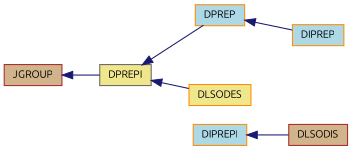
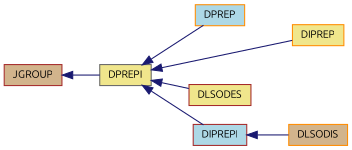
  digraph {
    fontname=Ubuntu
    rankdir=LR
    node [color=darkorange fillcolor=khaki fontname=Ubuntu fontsize=10 shape=record style=filled]
    edge [color=midnightblue dir=back fontname=Ubuntu fontsize=10 labelfontname=Helvetica labelfontsize=10 style=solid]
    n1 [color=brown fillcolor=tan fontcolor=black height=0.2 label=JGROUP width=0.4]
    n2 [color=gray40 height=0.2 label=DPREPI width=0.4]
    n3 [fillcolor=lightblue height=0.2 label=DPREP width=0.4]
-   n4 [fillcolor=lightblue height=0.2 label=DIPREP width=0.4]
-   n5 [height=0.2 label=DLSODES width=0.4]
-   n6 [fillcolor=lightblue height=0.2 label=DIPREPI width=0.4]
-   n7 [color=brown fillcolor=tan height=0.2 label=DLSODIS width=0.4]
+   n4 [height=0.2 label=DIPREP width=0.4]
+   n5 [color=brown height=0.2 label=DLSODES width=0.4]
+   n6 [color=brown fillcolor=lightblue height=0.2 label=DIPREPI width=0.4]
+   n7 [fillcolor=tan height=0.2 label=DLSODIS width=0.4]
    n1 -> n2
    n2 -> n3
    n2 -> n5
-   n3 -> n4
+   n2 -> n6
+   n2 -> n4
    n6 -> n7
  }
